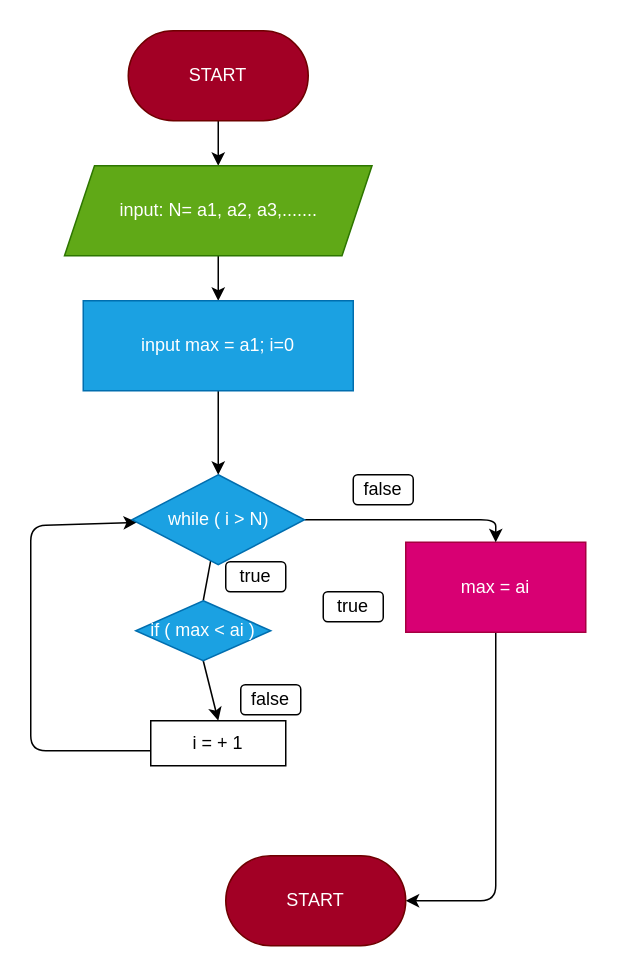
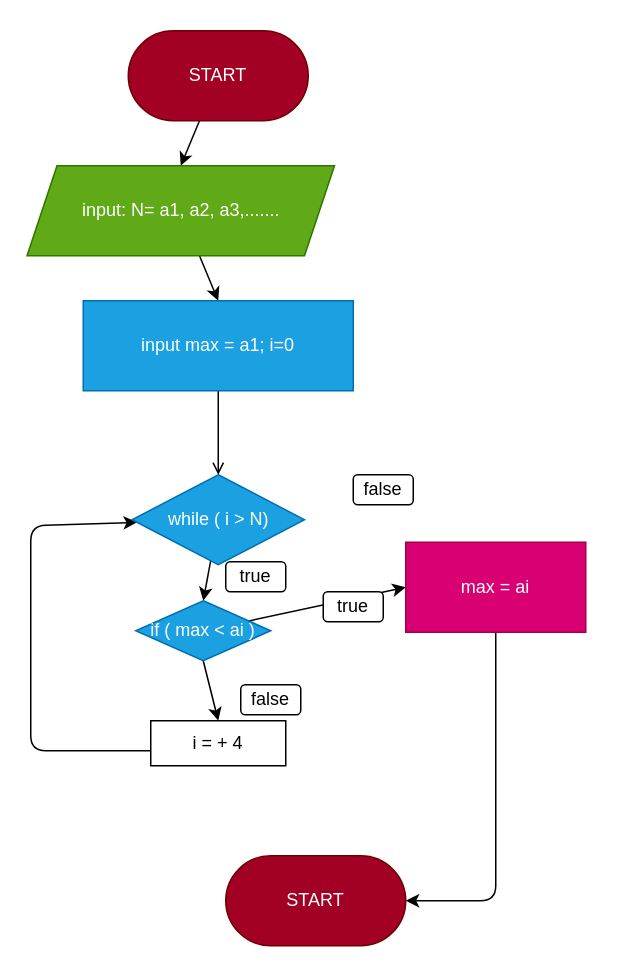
  <mxCell id="0" />
  <mxCell id="1" parent="0" />
  <mxCell id="2" style="edgeStyle=none;html=1;entryX=0.5;entryY=0;entryDx=0;entryDy=0;" edge="1" parent="1" source="3" target="5"><mxGeometry relative="1" as="geometry" /></mxCell>
  <mxCell id="3" value="START" style="rounded=1;whiteSpace=wrap;html=1;arcSize=50;fillColor=#a20025;fontColor=#ffffff;strokeColor=#6F0000;" vertex="1" parent="1"><mxGeometry x="85" y="20" width="120" height="60" as="geometry" /></mxCell>
  <mxCell id="4" style="edgeStyle=none;html=1;entryX=0.5;entryY=0;entryDx=0;entryDy=0;" edge="1" parent="1" source="5" target="8"><mxGeometry relative="1" as="geometry" /></mxCell>
- <mxCell id="5" value="input: N= a1, a2, a3,......." style="shape=parallelogram;perimeter=parallelogramPerimeter;whiteSpace=wrap;html=1;fixedSize=1;fillColor=#60a917;fontColor=#ffffff;strokeColor=#2D7600;" vertex="1" parent="1"><mxGeometry x="42.5" y="110" width="205" height="60" as="geometry" /></mxCell>
- <mxCell id="6" style="edgeStyle=none;html=1;entryX=0.5;entryY=0;entryDx=0;entryDy=0;startArrow=none;endArrow=none;" edge="1" parent="1" source="22" target="11"><mxGeometry relative="1" as="geometry"><mxPoint x="145" y="350" as="sourcePoint" /></mxGeometry></mxCell>
- <mxCell id="7" style="edgeStyle=none;html=1;entryX=0.5;entryY=0;entryDx=0;entryDy=0;" edge="1" parent="1" source="8" target="22"><mxGeometry relative="1" as="geometry"><mxPoint x="145" y="290" as="targetPoint" /></mxGeometry></mxCell>
+ <mxCell id="5" value="input: N= a1, a2, a3,......." style="shape=parallelogram;perimeter=parallelogramPerimeter;whiteSpace=wrap;html=1;fixedSize=1;fillColor=#60a917;fontColor=#ffffff;strokeColor=#2D7600;" vertex="1" parent="1"><mxGeometry x="17.5" y="110" width="205" height="60" as="geometry" /></mxCell>
+ <mxCell id="6" style="edgeStyle=none;html=1;entryX=0.5;entryY=0;entryDx=0;entryDy=0;startArrow=none;" edge="1" parent="1" source="22" target="11"><mxGeometry relative="1" as="geometry"><mxPoint x="145" y="350" as="sourcePoint" /></mxGeometry></mxCell>
+ <mxCell id="7" style="edgeStyle=none;html=1;entryX=0.5;entryY=0;entryDx=0;entryDy=0;endArrow=open;" edge="1" parent="1" source="8" target="22"><mxGeometry relative="1" as="geometry"><mxPoint x="145" y="290" as="targetPoint" /></mxGeometry></mxCell>
  <mxCell id="8" value="input max = a1; i=0" style="rounded=0;whiteSpace=wrap;html=1;fillColor=#1ba1e2;fontColor=#ffffff;strokeColor=#006EAF;" vertex="1" parent="1"><mxGeometry x="55" y="200" width="180" height="60" as="geometry" /></mxCell>
+ <mxCell id="9" style="edgeStyle=none;html=1;entryX=0;entryY=0.5;entryDx=0;entryDy=0;" edge="1" parent="1" source="11" target="13"><mxGeometry relative="1" as="geometry" /></mxCell>
  <mxCell id="10" style="edgeStyle=none;html=1;exitX=0.5;exitY=1;exitDx=0;exitDy=0;entryX=0.5;entryY=0;entryDx=0;entryDy=0;" edge="1" parent="1" source="11" target="15"><mxGeometry relative="1" as="geometry" /></mxCell>
  <mxCell id="11" value="if ( max &amp;lt; ai )" style="rhombus;whiteSpace=wrap;html=1;fillColor=#1ba1e2;fontColor=#ffffff;strokeColor=#006EAF;" vertex="1" parent="1"><mxGeometry x="90" y="400" width="90" height="40" as="geometry" /></mxCell>
  <mxCell id="12" style="edgeStyle=none;html=1;entryX=1;entryY=0.5;entryDx=0;entryDy=0;" edge="1" parent="1" source="13" target="16"><mxGeometry relative="1" as="geometry"><Array as="points"><mxPoint x="330" y="600" /></Array></mxGeometry></mxCell>
  <mxCell id="13" value="max = ai" style="rounded=0;whiteSpace=wrap;html=1;fillColor=#d80073;fontColor=#ffffff;strokeColor=#A50040;" vertex="1" parent="1"><mxGeometry x="270" y="361" width="120" height="60" as="geometry" /></mxCell>
  <mxCell id="14" style="edgeStyle=none;html=1;" edge="1" parent="1" target="22"><mxGeometry relative="1" as="geometry"><mxPoint x="100" y="500" as="sourcePoint" /><mxPoint x="150" y="180" as="targetPoint" /><Array as="points"><mxPoint x="20" y="500" /><mxPoint x="20" y="350" /></Array></mxGeometry></mxCell>
- <mxCell id="15" value="i = + 1" style="rounded=0;whiteSpace=wrap;html=1;" vertex="1" parent="1"><mxGeometry x="100" y="480" width="90" height="30" as="geometry" /></mxCell>
+ <mxCell id="15" value="i = + 4" style="rounded=0;whiteSpace=wrap;html=1;" vertex="1" parent="1"><mxGeometry x="100" y="480" width="90" height="30" as="geometry" /></mxCell>
  <mxCell id="16" value="START" style="rounded=1;whiteSpace=wrap;html=1;arcSize=50;fillColor=#a20025;fontColor=#ffffff;strokeColor=#6F0000;" vertex="1" parent="1"><mxGeometry x="150" y="570" width="120" height="60" as="geometry" /></mxCell>
  <mxCell id="17" value="true" style="rounded=1;whiteSpace=wrap;html=1;" vertex="1" parent="1"><mxGeometry x="215" y="394" width="40" height="20" as="geometry" /></mxCell>
  <mxCell id="18" value="false" style="rounded=1;whiteSpace=wrap;html=1;" vertex="1" parent="1"><mxGeometry x="160" y="456" width="40" height="20" as="geometry" /></mxCell>
  <mxCell id="19" value="true" style="rounded=1;whiteSpace=wrap;html=1;" vertex="1" parent="1"><mxGeometry x="150" y="374" width="40" height="20" as="geometry" /></mxCell>
  <mxCell id="20" value="" style="edgeStyle=none;html=1;entryX=0.5;entryY=0;entryDx=0;entryDy=0;endArrow=none;" edge="1" parent="1" target="22"><mxGeometry relative="1" as="geometry"><mxPoint x="145" y="350" as="sourcePoint" /><mxPoint x="145" y="400" as="targetPoint" /></mxGeometry></mxCell>
- <mxCell id="21" style="edgeStyle=none;html=1;entryX=0.5;entryY=0;entryDx=0;entryDy=0;" edge="1" parent="1" source="22" target="13"><mxGeometry relative="1" as="geometry"><Array as="points"><mxPoint x="330" y="346" /></Array></mxGeometry></mxCell>
  <mxCell id="22" value="&lt;span style=&quot;color: rgb(255, 255, 255);&quot;&gt;while ( i &amp;gt; N)&lt;/span&gt;" style="rhombus;whiteSpace=wrap;html=1;fillColor=#1ba1e2;fontColor=#ffffff;strokeColor=#006EAF;" vertex="1" parent="1"><mxGeometry x="87.5" y="316" width="115" height="60" as="geometry" /></mxCell>
  <mxCell id="23" value="false" style="rounded=1;whiteSpace=wrap;html=1;" vertex="1" parent="1"><mxGeometry x="235" y="316" width="40" height="20" as="geometry" /></mxCell>
